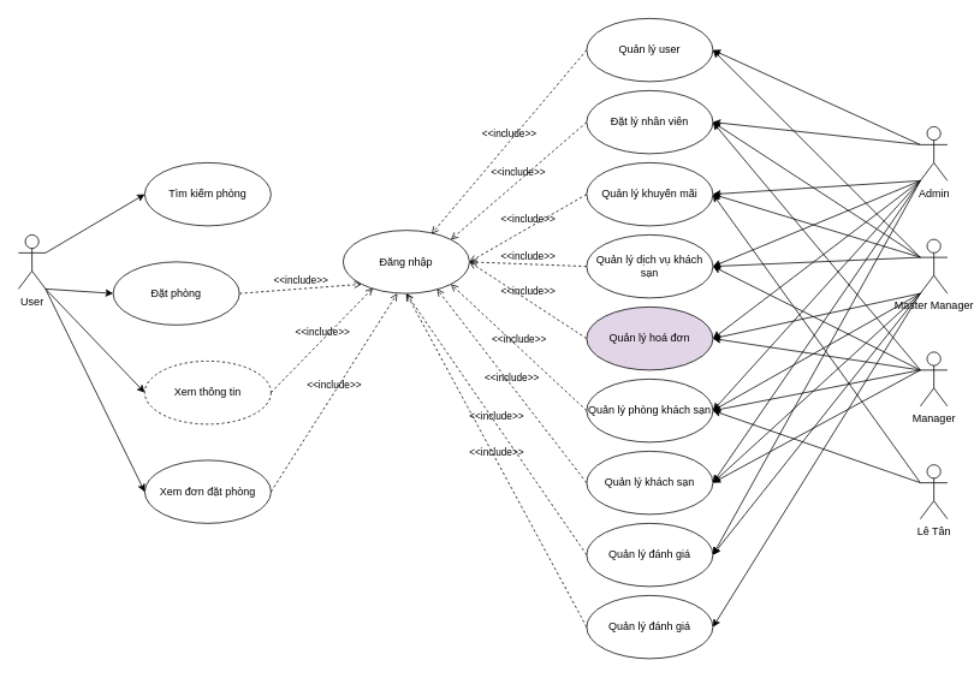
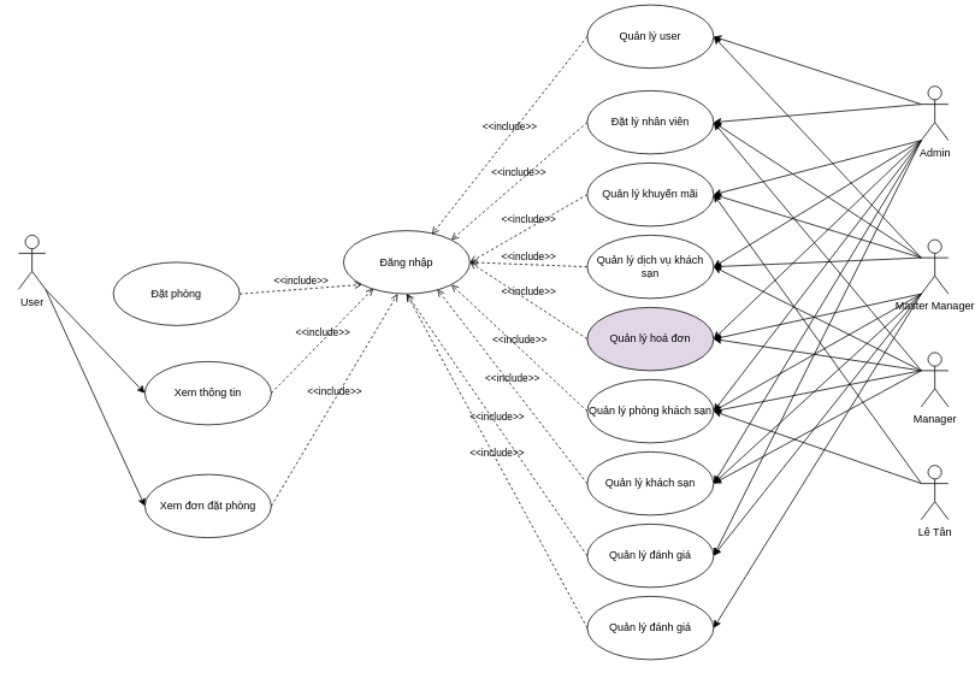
  <mxCell id="0" />
  <mxCell id="1" parent="0" />
  <mxCell id="2" value="User" style="shape=umlActor;verticalLabelPosition=bottom;verticalAlign=top;html=1;" parent="1" vertex="1"><mxGeometry x="20" y="260" width="30" height="60" as="geometry" /></mxCell>
- <mxCell id="3" value="Admin" style="shape=umlActor;verticalLabelPosition=bottom;verticalAlign=top;html=1;" parent="1" vertex="1"><mxGeometry x="1020" y="140" width="30" height="60" as="geometry" /></mxCell>
+ <mxCell id="3" value="Admin" style="shape=umlActor;verticalLabelPosition=bottom;verticalAlign=top;html=1;" parent="1" vertex="1"><mxGeometry x="1020" y="95" width="30" height="60" as="geometry" /></mxCell>
  <mxCell id="4" value="Đăng nhập" style="ellipse;whiteSpace=wrap;html=1;" parent="1" vertex="1"><mxGeometry x="380" y="255" width="140" height="70" as="geometry" /></mxCell>
  <mxCell id="5" value="Quản lý khách sạn" style="ellipse;whiteSpace=wrap;html=1;" parent="1" vertex="1"><mxGeometry x="650" y="500" width="140" height="70" as="geometry" /></mxCell>
  <mxCell id="6" value="Quản lý phòng khách sạn" style="ellipse;whiteSpace=wrap;html=1;" parent="1" vertex="1"><mxGeometry x="650" y="420" width="140" height="70" as="geometry" /></mxCell>
  <mxCell id="7" value="Đặt phòng" style="ellipse;whiteSpace=wrap;html=1;" parent="1" vertex="1"><mxGeometry x="125" y="290" width="140" height="70" as="geometry" /></mxCell>
- <mxCell id="8" value="" style="endArrow=classic;html=1;rounded=0;exitX=1;exitY=1;exitDx=0;exitDy=0;exitPerimeter=0;entryX=0;entryY=0.5;entryDx=0;entryDy=0;" parent="1" source="2" target="7" edge="1"><mxGeometry width="50" height="50" relative="1" as="geometry"><mxPoint x="520" y="270" as="sourcePoint" /><mxPoint x="570" y="220" as="targetPoint" /></mxGeometry></mxCell>
  <mxCell id="9" value="&amp;lt;&amp;lt;include&amp;gt;&amp;gt;" style="html=1;verticalAlign=bottom;labelBackgroundColor=none;endArrow=open;endFill=0;dashed=1;rounded=0;exitX=1;exitY=0.5;exitDx=0;exitDy=0;entryX=0;entryY=1;entryDx=0;entryDy=0;" parent="1" source="7" target="4" edge="1"><mxGeometry width="160" relative="1" as="geometry"><mxPoint x="470" y="240" as="sourcePoint" /><mxPoint x="630" y="240" as="targetPoint" /></mxGeometry></mxCell>
  <mxCell id="10" value="&amp;lt;&amp;lt;include&amp;gt;&amp;gt;" style="html=1;verticalAlign=bottom;labelBackgroundColor=none;endArrow=open;endFill=0;dashed=1;rounded=0;exitX=0;exitY=0.5;exitDx=0;exitDy=0;entryX=1;entryY=1;entryDx=0;entryDy=0;" parent="1" source="6" target="4" edge="1"><mxGeometry width="160" relative="1" as="geometry"><mxPoint x="480" y="450" as="sourcePoint" /><mxPoint x="640" y="450" as="targetPoint" /></mxGeometry></mxCell>
  <mxCell id="11" value="&amp;lt;&amp;lt;include&amp;gt;&amp;gt;" style="html=1;verticalAlign=bottom;labelBackgroundColor=none;endArrow=open;endFill=0;dashed=1;rounded=0;exitX=0;exitY=0.5;exitDx=0;exitDy=0;entryX=0.743;entryY=0.929;entryDx=0;entryDy=0;entryPerimeter=0;" parent="1" source="5" target="4" edge="1"><mxGeometry width="160" relative="1" as="geometry"><mxPoint x="470" y="240" as="sourcePoint" /><mxPoint x="490" y="320" as="targetPoint" /></mxGeometry></mxCell>
- <mxCell id="12" value="Tìm kiếm phòng" style="ellipse;whiteSpace=wrap;html=1;" parent="1" vertex="1"><mxGeometry x="160" y="180" width="140" height="70" as="geometry" /></mxCell>
- <mxCell id="13" value="" style="endArrow=classic;html=1;rounded=0;exitX=1;exitY=0.333;exitDx=0;exitDy=0;exitPerimeter=0;entryX=0;entryY=0.5;entryDx=0;entryDy=0;" parent="1" source="2" target="12" edge="1"><mxGeometry width="50" height="50" relative="1" as="geometry"><mxPoint x="60" y="280" as="sourcePoint" /><mxPoint x="110" y="230" as="targetPoint" /></mxGeometry></mxCell>
  <mxCell id="14" value="Quản lý hoá đơn" style="ellipse;whiteSpace=wrap;html=1;fillColor=#e1d5e7;" parent="1" vertex="1"><mxGeometry x="650" y="340" width="140" height="70" as="geometry" /></mxCell>
  <mxCell id="15" value="&amp;lt;&amp;lt;include&amp;gt;&amp;gt;" style="html=1;verticalAlign=bottom;labelBackgroundColor=none;endArrow=open;endFill=0;dashed=1;rounded=0;exitX=0;exitY=0.5;exitDx=0;exitDy=0;entryX=1;entryY=0.5;entryDx=0;entryDy=0;" parent="1" source="14" target="4" edge="1"><mxGeometry width="160" relative="1" as="geometry"><mxPoint x="470" y="480" as="sourcePoint" /><mxPoint x="560" y="320" as="targetPoint" /></mxGeometry></mxCell>
  <mxCell id="16" value="Quản lý dịch vụ khách sạn" style="ellipse;whiteSpace=wrap;html=1;" parent="1" vertex="1"><mxGeometry x="650" y="260" width="140" height="70" as="geometry" /></mxCell>
  <mxCell id="17" value="&amp;lt;&amp;lt;include&amp;gt;&amp;gt;" style="html=1;verticalAlign=bottom;labelBackgroundColor=none;endArrow=open;endFill=0;dashed=1;rounded=0;exitX=0;exitY=0.5;exitDx=0;exitDy=0;entryX=1;entryY=0.5;entryDx=0;entryDy=0;" parent="1" source="16" target="4" edge="1"><mxGeometry width="160" relative="1" as="geometry"><mxPoint x="590" y="350" as="sourcePoint" /><mxPoint x="750" y="350" as="targetPoint" /></mxGeometry></mxCell>
  <mxCell id="18" value="" style="endArrow=classic;html=1;rounded=0;entryX=1;entryY=0.5;entryDx=0;entryDy=0;exitX=0;exitY=1;exitDx=0;exitDy=0;exitPerimeter=0;" parent="1" source="3" target="5" edge="1"><mxGeometry width="50" height="50" relative="1" as="geometry"><mxPoint x="970" y="320" as="sourcePoint" /><mxPoint x="910" y="320" as="targetPoint" /></mxGeometry></mxCell>
  <mxCell id="19" value="" style="endArrow=classic;html=1;rounded=0;exitX=0;exitY=1;exitDx=0;exitDy=0;exitPerimeter=0;entryX=1;entryY=0.5;entryDx=0;entryDy=0;" parent="1" source="3" target="6" edge="1"><mxGeometry width="50" height="50" relative="1" as="geometry"><mxPoint x="640" y="380" as="sourcePoint" /><mxPoint x="690" y="330" as="targetPoint" /></mxGeometry></mxCell>
  <mxCell id="20" value="" style="endArrow=classic;html=1;rounded=0;exitX=0;exitY=1;exitDx=0;exitDy=0;exitPerimeter=0;entryX=1;entryY=0.5;entryDx=0;entryDy=0;" parent="1" source="3" target="14" edge="1"><mxGeometry width="50" height="50" relative="1" as="geometry"><mxPoint x="640" y="380" as="sourcePoint" /><mxPoint x="690" y="330" as="targetPoint" /></mxGeometry></mxCell>
  <mxCell id="21" value="" style="endArrow=classic;html=1;rounded=0;entryX=1;entryY=0.5;entryDx=0;entryDy=0;exitX=0;exitY=1;exitDx=0;exitDy=0;exitPerimeter=0;" parent="1" source="3" target="16" edge="1"><mxGeometry width="50" height="50" relative="1" as="geometry"><mxPoint x="970" y="330" as="sourcePoint" /><mxPoint x="910" y="280" as="targetPoint" /></mxGeometry></mxCell>
  <mxCell id="22" value="Quản lý khuyến mãi" style="ellipse;whiteSpace=wrap;html=1;" parent="1" vertex="1"><mxGeometry x="650" y="180" width="140" height="70" as="geometry" /></mxCell>
  <mxCell id="23" value="&amp;lt;&amp;lt;include&amp;gt;&amp;gt;" style="html=1;verticalAlign=bottom;labelBackgroundColor=none;endArrow=open;endFill=0;dashed=1;rounded=0;exitX=0;exitY=0.5;exitDx=0;exitDy=0;entryX=1;entryY=0.5;entryDx=0;entryDy=0;" parent="1" source="22" target="4" edge="1"><mxGeometry width="160" relative="1" as="geometry"><mxPoint x="630" y="215" as="sourcePoint" /><mxPoint x="520" y="210" as="targetPoint" /></mxGeometry></mxCell>
  <mxCell id="24" value="" style="endArrow=classic;html=1;rounded=0;entryX=1;entryY=0.5;entryDx=0;entryDy=0;exitX=0;exitY=1;exitDx=0;exitDy=0;exitPerimeter=0;" parent="1" source="3" target="22" edge="1"><mxGeometry width="50" height="50" relative="1" as="geometry"><mxPoint x="970" y="320" as="sourcePoint" /><mxPoint x="690" y="330" as="targetPoint" /></mxGeometry></mxCell>
  <mxCell id="25" value="Đặt lý nhân viên" style="ellipse;whiteSpace=wrap;html=1;" parent="1" vertex="1"><mxGeometry x="650" y="100" width="140" height="70" as="geometry" /></mxCell>
  <mxCell id="26" value="&amp;lt;&amp;lt;include&amp;gt;&amp;gt;" style="html=1;verticalAlign=bottom;labelBackgroundColor=none;endArrow=open;endFill=0;dashed=1;rounded=0;exitX=0;exitY=0.5;exitDx=0;exitDy=0;entryX=1;entryY=0;entryDx=0;entryDy=0;" parent="1" source="25" target="4" edge="1"><mxGeometry width="160" relative="1" as="geometry"><mxPoint x="599.94" y="160" as="sourcePoint" /><mxPoint x="480" y="216.03" as="targetPoint" /></mxGeometry></mxCell>
  <mxCell id="27" value="" style="endArrow=classic;html=1;rounded=0;exitX=0;exitY=0.333;exitDx=0;exitDy=0;exitPerimeter=0;entryX=1;entryY=0.5;entryDx=0;entryDy=0;" parent="1" source="3" target="25" edge="1"><mxGeometry width="50" height="50" relative="1" as="geometry"><mxPoint x="640" y="250" as="sourcePoint" /><mxPoint x="690" y="200" as="targetPoint" /></mxGeometry></mxCell>
- <mxCell id="28" value="Quản lý user" style="ellipse;whiteSpace=wrap;html=1;" parent="1" vertex="1"><mxGeometry x="650" y="20" width="140" height="70" as="geometry" /></mxCell>
+ <mxCell id="28" value="Quản lý user" style="ellipse;whiteSpace=wrap;html=1;" parent="1" vertex="1"><mxGeometry x="650" y="5" width="140" height="70" as="geometry" /></mxCell>
  <mxCell id="29" value="&amp;lt;&amp;lt;include&amp;gt;&amp;gt;" style="html=1;verticalAlign=bottom;labelBackgroundColor=none;endArrow=open;endFill=0;dashed=1;rounded=0;exitX=0;exitY=0.5;exitDx=0;exitDy=0;entryX=0.7;entryY=0.057;entryDx=0;entryDy=0;entryPerimeter=0;" parent="1" source="28" target="4" edge="1"><mxGeometry width="160" relative="1" as="geometry"><mxPoint x="590.5" y="69.87" as="sourcePoint" /><mxPoint x="459.997" y="200.121" as="targetPoint" /></mxGeometry></mxCell>
  <mxCell id="30" value="" style="endArrow=classic;html=1;rounded=0;exitX=0;exitY=0.333;exitDx=0;exitDy=0;exitPerimeter=0;entryX=1;entryY=0.5;entryDx=0;entryDy=0;" parent="1" source="3" target="28" edge="1"><mxGeometry width="50" height="50" relative="1" as="geometry"><mxPoint x="640" y="250" as="sourcePoint" /><mxPoint x="690" y="200" as="targetPoint" /></mxGeometry></mxCell>
- <mxCell id="31" value="Xem thông tin" style="ellipse;whiteSpace=wrap;html=1;dashed=1;" parent="1" vertex="1"><mxGeometry x="160" y="400" width="140" height="70" as="geometry" /></mxCell>
+ <mxCell id="31" value="Xem thông tin" style="ellipse;whiteSpace=wrap;html=1;" parent="1" vertex="1"><mxGeometry x="160" y="400" width="140" height="70" as="geometry" /></mxCell>
  <mxCell id="32" value="" style="endArrow=classic;html=1;rounded=0;exitX=1;exitY=1;exitDx=0;exitDy=0;exitPerimeter=0;entryX=0;entryY=0.5;entryDx=0;entryDy=0;" parent="1" source="2" target="31" edge="1"><mxGeometry width="50" height="50" relative="1" as="geometry"><mxPoint x="20" y="390" as="sourcePoint" /><mxPoint x="130" y="455" as="targetPoint" /></mxGeometry></mxCell>
  <mxCell id="33" value="&amp;lt;&amp;lt;include&amp;gt;&amp;gt;" style="html=1;verticalAlign=bottom;labelBackgroundColor=none;endArrow=open;endFill=0;dashed=1;rounded=0;exitX=1;exitY=0.5;exitDx=0;exitDy=0;entryX=0.236;entryY=0.914;entryDx=0;entryDy=0;entryPerimeter=0;" parent="1" source="31" target="4" edge="1"><mxGeometry width="160" relative="1" as="geometry"><mxPoint x="590" y="350" as="sourcePoint" /><mxPoint x="750" y="350" as="targetPoint" /></mxGeometry></mxCell>
- <mxCell id="34" value="Xem đơn đặt phòng" style="ellipse;whiteSpace=wrap;html=1;" parent="1" vertex="1"><mxGeometry x="160" y="510" width="140" height="70" as="geometry" /></mxCell>
+ <mxCell id="34" value="Xem đơn đặt phòng" style="ellipse;whiteSpace=wrap;html=1;" parent="1" vertex="1"><mxGeometry x="160" y="525" width="140" height="70" as="geometry" /></mxCell>
  <mxCell id="35" value="&amp;lt;&amp;lt;include&amp;gt;&amp;gt;" style="html=1;verticalAlign=bottom;labelBackgroundColor=none;endArrow=open;endFill=0;dashed=1;rounded=0;exitX=1;exitY=0.5;exitDx=0;exitDy=0;entryX=0.429;entryY=1;entryDx=0;entryDy=0;entryPerimeter=0;" parent="1" source="34" target="4" edge="1"><mxGeometry width="160" relative="1" as="geometry"><mxPoint x="590" y="350" as="sourcePoint" /><mxPoint x="750" y="350" as="targetPoint" /></mxGeometry></mxCell>
  <mxCell id="36" value="" style="endArrow=classic;html=1;rounded=0;exitX=1;exitY=1;exitDx=0;exitDy=0;exitPerimeter=0;entryX=0;entryY=0.5;entryDx=0;entryDy=0;" parent="1" source="2" target="34" edge="1"><mxGeometry width="50" height="50" relative="1" as="geometry"><mxPoint x="640" y="380" as="sourcePoint" /><mxPoint x="690" y="330" as="targetPoint" /></mxGeometry></mxCell>
  <mxCell id="37" value="Manager" style="shape=umlActor;verticalLabelPosition=bottom;verticalAlign=top;html=1;outlineConnect=0;" parent="1" vertex="1"><mxGeometry x="1020" y="390" width="30" height="60" as="geometry" /></mxCell>
  <mxCell id="38" value="" style="endArrow=classic;html=1;rounded=0;exitX=0;exitY=0.333;exitDx=0;exitDy=0;exitPerimeter=0;entryX=1;entryY=0.5;entryDx=0;entryDy=0;" parent="1" source="37" target="16" edge="1"><mxGeometry width="50" height="50" relative="1" as="geometry"><mxPoint x="980" y="330" as="sourcePoint" /><mxPoint x="940" y="540" as="targetPoint" /></mxGeometry></mxCell>
  <mxCell id="39" value="" style="endArrow=classic;html=1;rounded=0;exitX=0;exitY=0.333;exitDx=0;exitDy=0;exitPerimeter=0;entryX=1;entryY=0.5;entryDx=0;entryDy=0;" parent="1" source="37" target="14" edge="1"><mxGeometry width="50" height="50" relative="1" as="geometry"><mxPoint x="1000" y="835" as="sourcePoint" /><mxPoint x="820" y="470" as="targetPoint" /></mxGeometry></mxCell>
  <mxCell id="40" value="" style="endArrow=classic;html=1;rounded=0;exitX=0;exitY=0.333;exitDx=0;exitDy=0;exitPerimeter=0;entryX=1;entryY=0.5;entryDx=0;entryDy=0;" parent="1" source="37" target="5" edge="1"><mxGeometry width="50" height="50" relative="1" as="geometry"><mxPoint x="1040" y="905" as="sourcePoint" /><mxPoint x="790" y="530" as="targetPoint" /></mxGeometry></mxCell>
  <mxCell id="41" value="Quản lý đánh giá" style="ellipse;whiteSpace=wrap;html=1;" parent="1" vertex="1"><mxGeometry x="650" y="580" width="140" height="70" as="geometry" /></mxCell>
  <mxCell id="42" value="&amp;lt;&amp;lt;include&amp;gt;&amp;gt;" style="html=1;verticalAlign=bottom;labelBackgroundColor=none;endArrow=open;endFill=0;dashed=1;rounded=0;exitX=0;exitY=0.5;exitDx=0;exitDy=0;entryX=0.5;entryY=1;entryDx=0;entryDy=0;" parent="1" source="41" target="4" edge="1"><mxGeometry width="160" relative="1" as="geometry"><mxPoint x="613.06" y="700" as="sourcePoint" /><mxPoint x="430" y="410" as="targetPoint" /></mxGeometry></mxCell>
  <mxCell id="43" value="" style="endArrow=classic;html=1;rounded=0;entryX=1;entryY=0.5;entryDx=0;entryDy=0;exitX=0;exitY=1;exitDx=0;exitDy=0;exitPerimeter=0;" parent="1" source="3" target="41" edge="1"><mxGeometry width="50" height="50" relative="1" as="geometry"><mxPoint x="980" y="387.5" as="sourcePoint" /><mxPoint x="800" y="682.5" as="targetPoint" /></mxGeometry></mxCell>
  <mxCell id="44" value="Lê Tân" style="shape=umlActor;verticalLabelPosition=bottom;verticalAlign=top;html=1;outlineConnect=0;" parent="1" vertex="1"><mxGeometry x="1020" y="515" width="30" height="60" as="geometry" /></mxCell>
  <mxCell id="45" value="" style="endArrow=classic;html=1;rounded=0;exitX=0;exitY=0.333;exitDx=0;exitDy=0;exitPerimeter=0;entryX=1;entryY=0.5;entryDx=0;entryDy=0;" parent="1" source="37" target="6" edge="1"><mxGeometry width="50" height="50" relative="1" as="geometry"><mxPoint x="990" y="755" as="sourcePoint" /><mxPoint x="810" y="470" as="targetPoint" /></mxGeometry></mxCell>
  <mxCell id="46" value="" style="endArrow=classic;html=1;rounded=0;exitX=0;exitY=0.333;exitDx=0;exitDy=0;exitPerimeter=0;entryX=1;entryY=0.5;entryDx=0;entryDy=0;" parent="1" source="44" target="6" edge="1"><mxGeometry width="50" height="50" relative="1" as="geometry"><mxPoint x="990" y="475" as="sourcePoint" /><mxPoint x="810" y="570" as="targetPoint" /></mxGeometry></mxCell>
  <mxCell id="47" value="" style="endArrow=classic;html=1;rounded=0;exitX=0;exitY=0.333;exitDx=0;exitDy=0;exitPerimeter=0;entryX=1;entryY=0.5;entryDx=0;entryDy=0;" parent="1" source="37" target="25" edge="1"><mxGeometry width="50" height="50" relative="1" as="geometry"><mxPoint x="990" y="380" as="sourcePoint" /><mxPoint x="810" y="475" as="targetPoint" /></mxGeometry></mxCell>
  <mxCell id="48" value="Master Manager" style="shape=umlActor;verticalLabelPosition=bottom;verticalAlign=top;html=1;outlineConnect=0;" parent="1" vertex="1"><mxGeometry x="1020" y="265" width="30" height="60" as="geometry" /></mxCell>
  <mxCell id="49" value="" style="endArrow=classic;html=1;rounded=0;entryX=1;entryY=0.5;entryDx=0;entryDy=0;exitX=0;exitY=0.333;exitDx=0;exitDy=0;exitPerimeter=0;" parent="1" source="48" target="28" edge="1"><mxGeometry width="50" height="50" relative="1" as="geometry"><mxPoint x="980" y="210" as="sourcePoint" /><mxPoint x="800" y="305" as="targetPoint" /></mxGeometry></mxCell>
  <mxCell id="50" value="" style="endArrow=classic;html=1;rounded=0;entryX=1;entryY=0.5;entryDx=0;entryDy=0;exitX=0;exitY=0.333;exitDx=0;exitDy=0;exitPerimeter=0;" parent="1" source="48" target="25" edge="1"><mxGeometry width="50" height="50" relative="1" as="geometry"><mxPoint x="990" y="220" as="sourcePoint" /><mxPoint x="810" y="315" as="targetPoint" /></mxGeometry></mxCell>
  <mxCell id="51" value="" style="endArrow=classic;html=1;rounded=0;entryX=1;entryY=0.5;entryDx=0;entryDy=0;exitX=0;exitY=0.333;exitDx=0;exitDy=0;exitPerimeter=0;" parent="1" source="48" target="22" edge="1"><mxGeometry width="50" height="50" relative="1" as="geometry"><mxPoint x="1000" y="230" as="sourcePoint" /><mxPoint x="820" y="325" as="targetPoint" /></mxGeometry></mxCell>
  <mxCell id="52" value="" style="endArrow=classic;html=1;rounded=0;entryX=1;entryY=0.5;entryDx=0;entryDy=0;exitX=0;exitY=0.333;exitDx=0;exitDy=0;exitPerimeter=0;" parent="1" source="48" target="16" edge="1"><mxGeometry width="50" height="50" relative="1" as="geometry"><mxPoint x="1010" y="240" as="sourcePoint" /><mxPoint x="830" y="335" as="targetPoint" /></mxGeometry></mxCell>
  <mxCell id="53" value="" style="endArrow=classic;html=1;rounded=0;entryX=1;entryY=0.5;entryDx=0;entryDy=0;exitX=0;exitY=1;exitDx=0;exitDy=0;exitPerimeter=0;" parent="1" source="48" target="41" edge="1"><mxGeometry width="50" height="50" relative="1" as="geometry"><mxPoint x="1020" y="250" as="sourcePoint" /><mxPoint x="840" y="345" as="targetPoint" /></mxGeometry></mxCell>
  <mxCell id="54" value="" style="endArrow=classic;html=1;rounded=0;entryX=1;entryY=0.5;entryDx=0;entryDy=0;exitX=0;exitY=1;exitDx=0;exitDy=0;exitPerimeter=0;" parent="1" source="48" target="5" edge="1"><mxGeometry width="50" height="50" relative="1" as="geometry"><mxPoint x="1030" y="260" as="sourcePoint" /><mxPoint x="850" y="355" as="targetPoint" /></mxGeometry></mxCell>
  <mxCell id="55" value="" style="endArrow=classic;html=1;rounded=0;entryX=1;entryY=0.5;entryDx=0;entryDy=0;exitX=0;exitY=1;exitDx=0;exitDy=0;exitPerimeter=0;" parent="1" source="48" target="6" edge="1"><mxGeometry width="50" height="50" relative="1" as="geometry"><mxPoint x="1050" y="310" as="sourcePoint" /><mxPoint x="860" y="365" as="targetPoint" /></mxGeometry></mxCell>
  <mxCell id="56" value="" style="endArrow=classic;html=1;rounded=0;entryX=1;entryY=0.5;entryDx=0;entryDy=0;exitX=0;exitY=1;exitDx=0;exitDy=0;exitPerimeter=0;" parent="1" source="48" target="14" edge="1"><mxGeometry width="50" height="50" relative="1" as="geometry"><mxPoint x="970" y="330" as="sourcePoint" /><mxPoint x="870" y="375" as="targetPoint" /></mxGeometry></mxCell>
  <mxCell id="57" value="" style="endArrow=classic;html=1;rounded=0;exitX=0;exitY=0.333;exitDx=0;exitDy=0;exitPerimeter=0;entryX=1;entryY=0.5;entryDx=0;entryDy=0;" edge="1" parent="1" source="44" target="22"><mxGeometry width="50" height="50" relative="1" as="geometry"><mxPoint x="980" y="545" as="sourcePoint" /><mxPoint x="800" y="465" as="targetPoint" /></mxGeometry></mxCell>
  <mxCell id="58" value="Quản lý đánh giá" style="ellipse;whiteSpace=wrap;html=1;" vertex="1" parent="1"><mxGeometry x="650" y="660" width="140" height="70" as="geometry" /></mxCell>
  <mxCell id="59" value="&amp;lt;&amp;lt;include&amp;gt;&amp;gt;" style="html=1;verticalAlign=bottom;labelBackgroundColor=none;endArrow=open;endFill=0;dashed=1;rounded=0;exitX=0;exitY=0.5;exitDx=0;exitDy=0;entryX=0.5;entryY=1;entryDx=0;entryDy=0;" edge="1" parent="1" source="58" target="4"><mxGeometry width="160" relative="1" as="geometry"><mxPoint x="620" y="680" as="sourcePoint" /><mxPoint x="420" y="390" as="targetPoint" /></mxGeometry></mxCell>
  <mxCell id="60" value="" style="endArrow=classic;html=1;rounded=0;entryX=1;entryY=0.5;entryDx=0;entryDy=0;exitX=0;exitY=1;exitDx=0;exitDy=0;exitPerimeter=0;" edge="1" parent="1" source="48" target="58"><mxGeometry width="50" height="50" relative="1" as="geometry"><mxPoint x="980" y="335" as="sourcePoint" /><mxPoint x="800" y="625" as="targetPoint" /></mxGeometry></mxCell>
